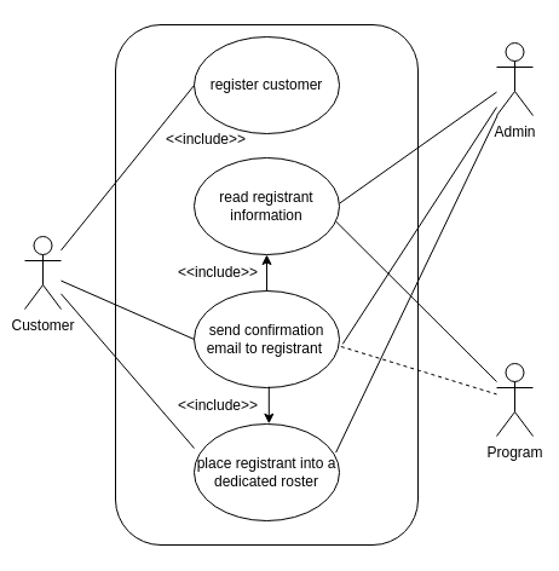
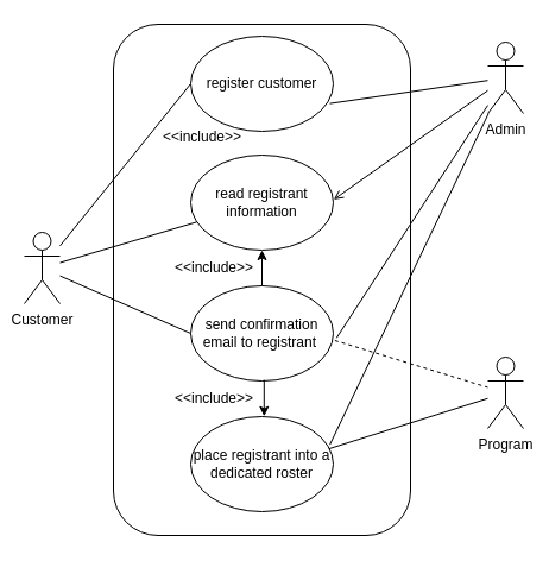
  <mxCell id="0" />
  <mxCell id="1" parent="0" />
  <mxCell id="2" value="" style="rounded=1;whiteSpace=wrap;html=1;align=left;fontSize=9;movable=1;resizable=1;rotatable=1;deletable=1;editable=1;locked=0;connectable=1;" vertex="1" parent="1"><mxGeometry x="95" y="20" width="250" height="430" as="geometry" /></mxCell>
  <mxCell id="3" value="send confirmation email to registrant&amp;nbsp;" style="ellipse;whiteSpace=wrap;html=1;" vertex="1" parent="1"><mxGeometry x="160" y="240" width="120" height="80" as="geometry" /></mxCell>
  <mxCell id="4" value="place registrant into a dedicated roster" style="ellipse;whiteSpace=wrap;html=1;" vertex="1" parent="1"><mxGeometry x="160" y="350" width="120" height="80" as="geometry" /></mxCell>
  <mxCell id="5" style="edgeStyle=orthogonalEdgeStyle;rounded=0;orthogonalLoop=1;jettySize=auto;html=1;exitX=0.5;exitY=1;exitDx=0;exitDy=0;" edge="1" parent="1" source="4" target="4"><mxGeometry relative="1" as="geometry" /></mxCell>
  <mxCell id="6" value="" style="endArrow=classic;html=1;rounded=0;exitX=0.5;exitY=0;exitDx=0;exitDy=0;entryX=0.5;entryY=1;entryDx=0;entryDy=0;" edge="1" parent="1" target="9"><mxGeometry width="50" height="50" relative="1" as="geometry"><mxPoint x="220" y="240" as="sourcePoint" /><mxPoint x="247.04" y="211.04" as="targetPoint" /><Array as="points" /></mxGeometry></mxCell>
  <mxCell id="7" value="&amp;lt;&amp;lt;include&amp;gt;&amp;gt;" style="text;html=1;strokeColor=none;fillColor=none;align=center;verticalAlign=middle;whiteSpace=wrap;rounded=0;" vertex="1" parent="1"><mxGeometry x="150" y="210" width="60" height="30" as="geometry" /></mxCell>
  <mxCell id="8" value="register customer" style="ellipse;whiteSpace=wrap;html=1;" vertex="1" parent="1"><mxGeometry x="160" y="30" width="120" height="80" as="geometry" /></mxCell>
  <mxCell id="9" value="read registrant information" style="ellipse;whiteSpace=wrap;html=1;" vertex="1" parent="1"><mxGeometry x="160" y="130" width="120" height="80" as="geometry" /></mxCell>
  <mxCell id="10" value="&amp;lt;&amp;lt;include&amp;gt;&amp;gt;" style="text;html=1;strokeColor=none;fillColor=none;align=center;verticalAlign=middle;whiteSpace=wrap;rounded=0;" vertex="1" parent="1"><mxGeometry x="140" y="100" width="60" height="30" as="geometry" /></mxCell>
  <mxCell id="11" value="" style="endArrow=classic;html=1;rounded=0;exitX=0.515;exitY=0.99;exitDx=0;exitDy=0;entryX=0.515;entryY=-0.003;entryDx=0;entryDy=0;exitPerimeter=0;entryPerimeter=0;" edge="1" parent="1" source="3" target="4"><mxGeometry width="50" height="50" relative="1" as="geometry"><mxPoint x="260" y="345" as="sourcePoint" /><mxPoint x="260" y="315" as="targetPoint" /><Array as="points" /></mxGeometry></mxCell>
  <mxCell id="12" value="&amp;lt;&amp;lt;include&amp;gt;&amp;gt;" style="text;html=1;strokeColor=none;fillColor=none;align=center;verticalAlign=middle;whiteSpace=wrap;rounded=0;" vertex="1" parent="1"><mxGeometry x="150" y="320" width="60" height="30" as="geometry" /></mxCell>
  <mxCell id="13" value="Customer" style="shape=umlActor;verticalLabelPosition=bottom;verticalAlign=top;html=1;outlineConnect=0;" vertex="1" parent="1"><mxGeometry x="20" y="195" width="30" height="60" as="geometry" /></mxCell>
  <mxCell id="14" value="Admin" style="shape=umlActor;verticalLabelPosition=bottom;verticalAlign=top;html=1;outlineConnect=0;" vertex="1" parent="1"><mxGeometry x="410" y="35" width="30" height="60" as="geometry" /></mxCell>
- <mxCell id="16" value="" style="endArrow=none;html=1;rounded=0;entryX=1.003;entryY=0.468;entryDx=0;entryDy=0;entryPerimeter=0;" edge="1" parent="1" source="14" target="9"><mxGeometry width="50" height="50" relative="1" as="geometry"><mxPoint x="410" y="313" as="sourcePoint" /><mxPoint x="270" y="110" as="targetPoint" /></mxGeometry></mxCell>
+ <mxCell id="15" value="" style="endArrow=none;html=1;rounded=0;entryX=0.975;entryY=0.708;entryDx=0;entryDy=0;entryPerimeter=0;" edge="1" parent="1" source="14" target="8"><mxGeometry width="50" height="50" relative="1" as="geometry"><mxPoint x="420" y="300" as="sourcePoint" /><mxPoint x="470" y="250" as="targetPoint" /></mxGeometry></mxCell>
+ <mxCell id="16" value="" style="endArrow=open;html=1;rounded=0;entryX=1.003;entryY=0.468;entryDx=0;entryDy=0;entryPerimeter=0;" edge="1" parent="1" source="14" target="9"><mxGeometry width="50" height="50" relative="1" as="geometry"><mxPoint x="410" y="313" as="sourcePoint" /><mxPoint x="270" y="110" as="targetPoint" /></mxGeometry></mxCell>
  <mxCell id="17" value="" style="endArrow=none;html=1;rounded=0;entryX=1.023;entryY=0.548;entryDx=0;entryDy=0;entryPerimeter=0;" edge="1" parent="1" source="14" target="3"><mxGeometry width="50" height="50" relative="1" as="geometry"><mxPoint x="410" y="360" as="sourcePoint" /><mxPoint x="274" y="211" as="targetPoint" /></mxGeometry></mxCell>
  <mxCell id="18" value="" style="endArrow=none;html=1;rounded=0;entryX=0.976;entryY=0.295;entryDx=0;entryDy=0;entryPerimeter=0;" edge="1" parent="1" source="14" target="4"><mxGeometry width="50" height="50" relative="1" as="geometry"><mxPoint x="380" y="360" as="sourcePoint" /><mxPoint x="294" y="350" as="targetPoint" /></mxGeometry></mxCell>
  <mxCell id="19" value="" style="endArrow=none;html=1;rounded=0;entryX=0;entryY=0.5;entryDx=0;entryDy=0;" edge="1" parent="1" source="13" target="3"><mxGeometry width="50" height="50" relative="1" as="geometry"><mxPoint x="140" y="340" as="sourcePoint" /><mxPoint x="190" y="290" as="targetPoint" /></mxGeometry></mxCell>
- <mxCell id="20" value="" style="endArrow=none;html=1;rounded=0;entryX=0;entryY=0.25;entryDx=0;entryDy=0;entryPerimeter=0;" edge="1" parent="1" source="13" target="4"><mxGeometry width="50" height="50" relative="1" as="geometry"><mxPoint x="140" y="340" as="sourcePoint" /><mxPoint x="190" y="290" as="targetPoint" /></mxGeometry></mxCell>
+ <mxCell id="20" value="" style="endArrow=none;html=1;rounded=0;" edge="1" parent="1" source="13" target="9"><mxGeometry width="50" height="50" relative="1" as="geometry"><mxPoint x="140" y="340" as="sourcePoint" /><mxPoint x="190" y="290" as="targetPoint" /></mxGeometry></mxCell>
  <mxCell id="21" value="" style="endArrow=none;html=1;rounded=0;entryX=0;entryY=0.5;entryDx=0;entryDy=0;" edge="1" parent="1" source="13" target="8"><mxGeometry width="50" height="50" relative="1" as="geometry"><mxPoint x="140" y="270" as="sourcePoint" /><mxPoint x="190" y="220" as="targetPoint" /></mxGeometry></mxCell>
  <mxCell id="22" value="Program" style="shape=umlActor;verticalLabelPosition=bottom;verticalAlign=top;html=1;outlineConnect=0;" vertex="1" parent="1"><mxGeometry x="410" y="300" width="30" height="60" as="geometry" /></mxCell>
- <mxCell id="23" value="" style="endArrow=none;html=1;rounded=0;entryX=0.976;entryY=0.657;entryDx=0;entryDy=0;entryPerimeter=0;" edge="1" parent="1" source="22" target="9"><mxGeometry width="50" height="50" relative="1" as="geometry"><mxPoint x="140" y="270" as="sourcePoint" /><mxPoint x="190" y="220" as="targetPoint" /></mxGeometry></mxCell>
  <mxCell id="24" value="" style="endArrow=none;html=1;rounded=0;exitX=1.011;exitY=0.575;exitDx=0;exitDy=0;exitPerimeter=0;dashed=1;" edge="1" parent="1" source="3" target="22"><mxGeometry width="50" height="50" relative="1" as="geometry"><mxPoint x="140" y="270" as="sourcePoint" /><mxPoint x="190" y="220" as="targetPoint" /></mxGeometry></mxCell>
+ <mxCell id="25" value="" style="endArrow=none;html=1;rounded=0;exitX=0.971;exitY=0.338;exitDx=0;exitDy=0;exitPerimeter=0;" edge="1" parent="1" source="4" target="22"><mxGeometry width="50" height="50" relative="1" as="geometry"><mxPoint x="140" y="270" as="sourcePoint" /><mxPoint x="190" y="220" as="targetPoint" /></mxGeometry></mxCell>
